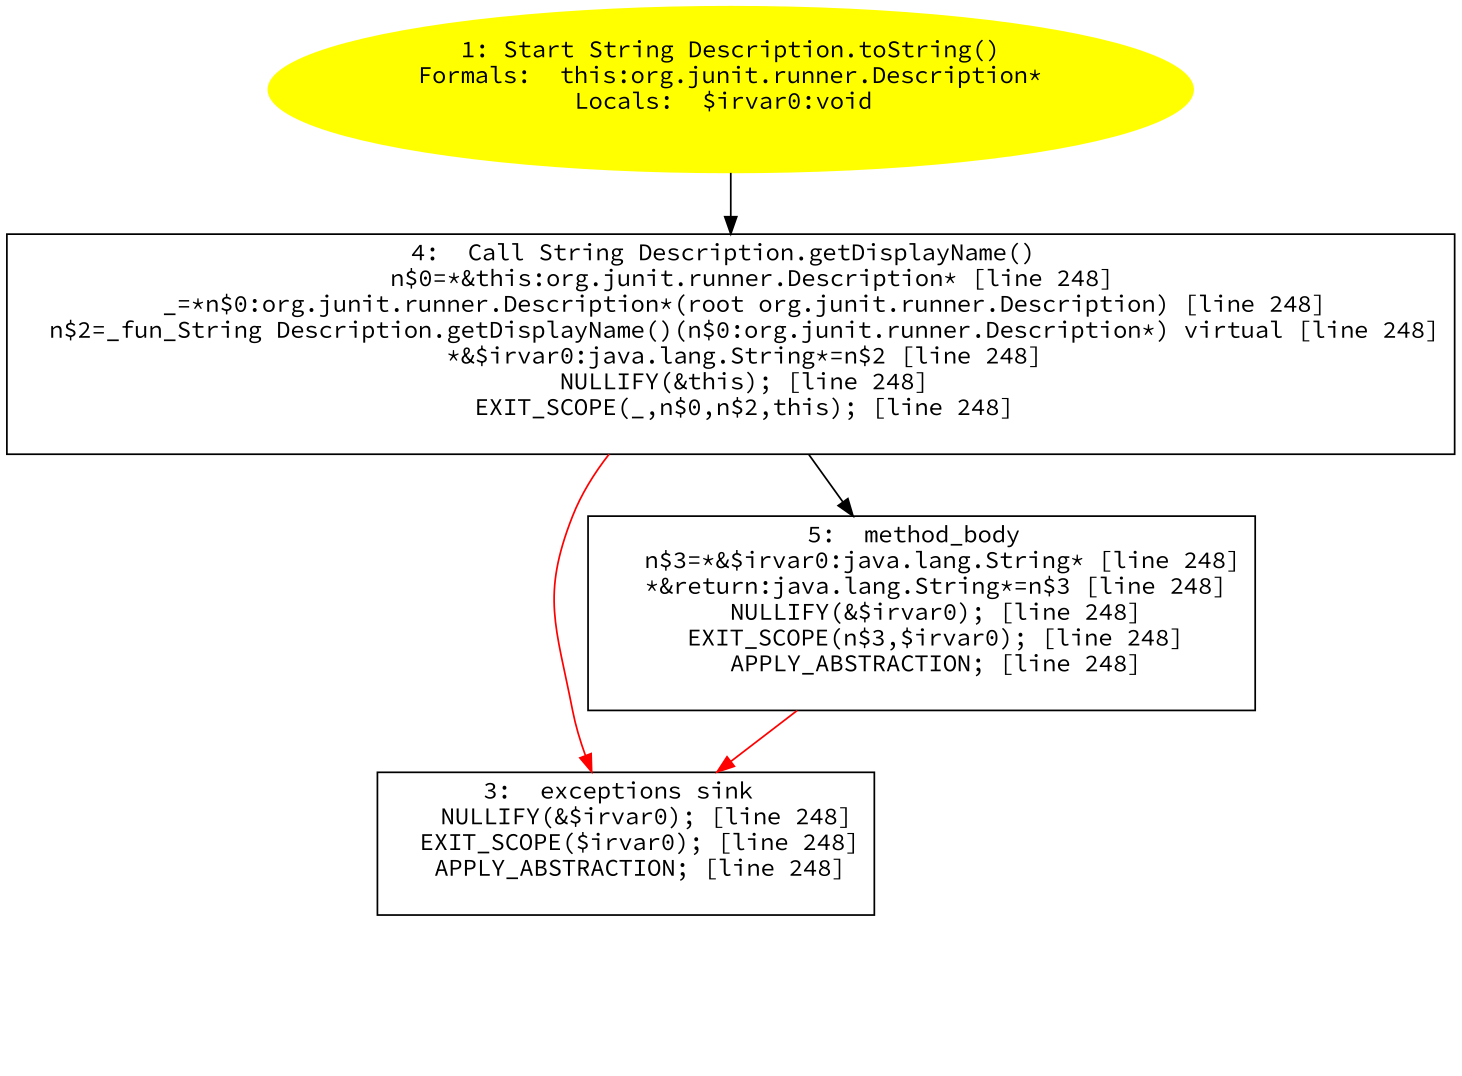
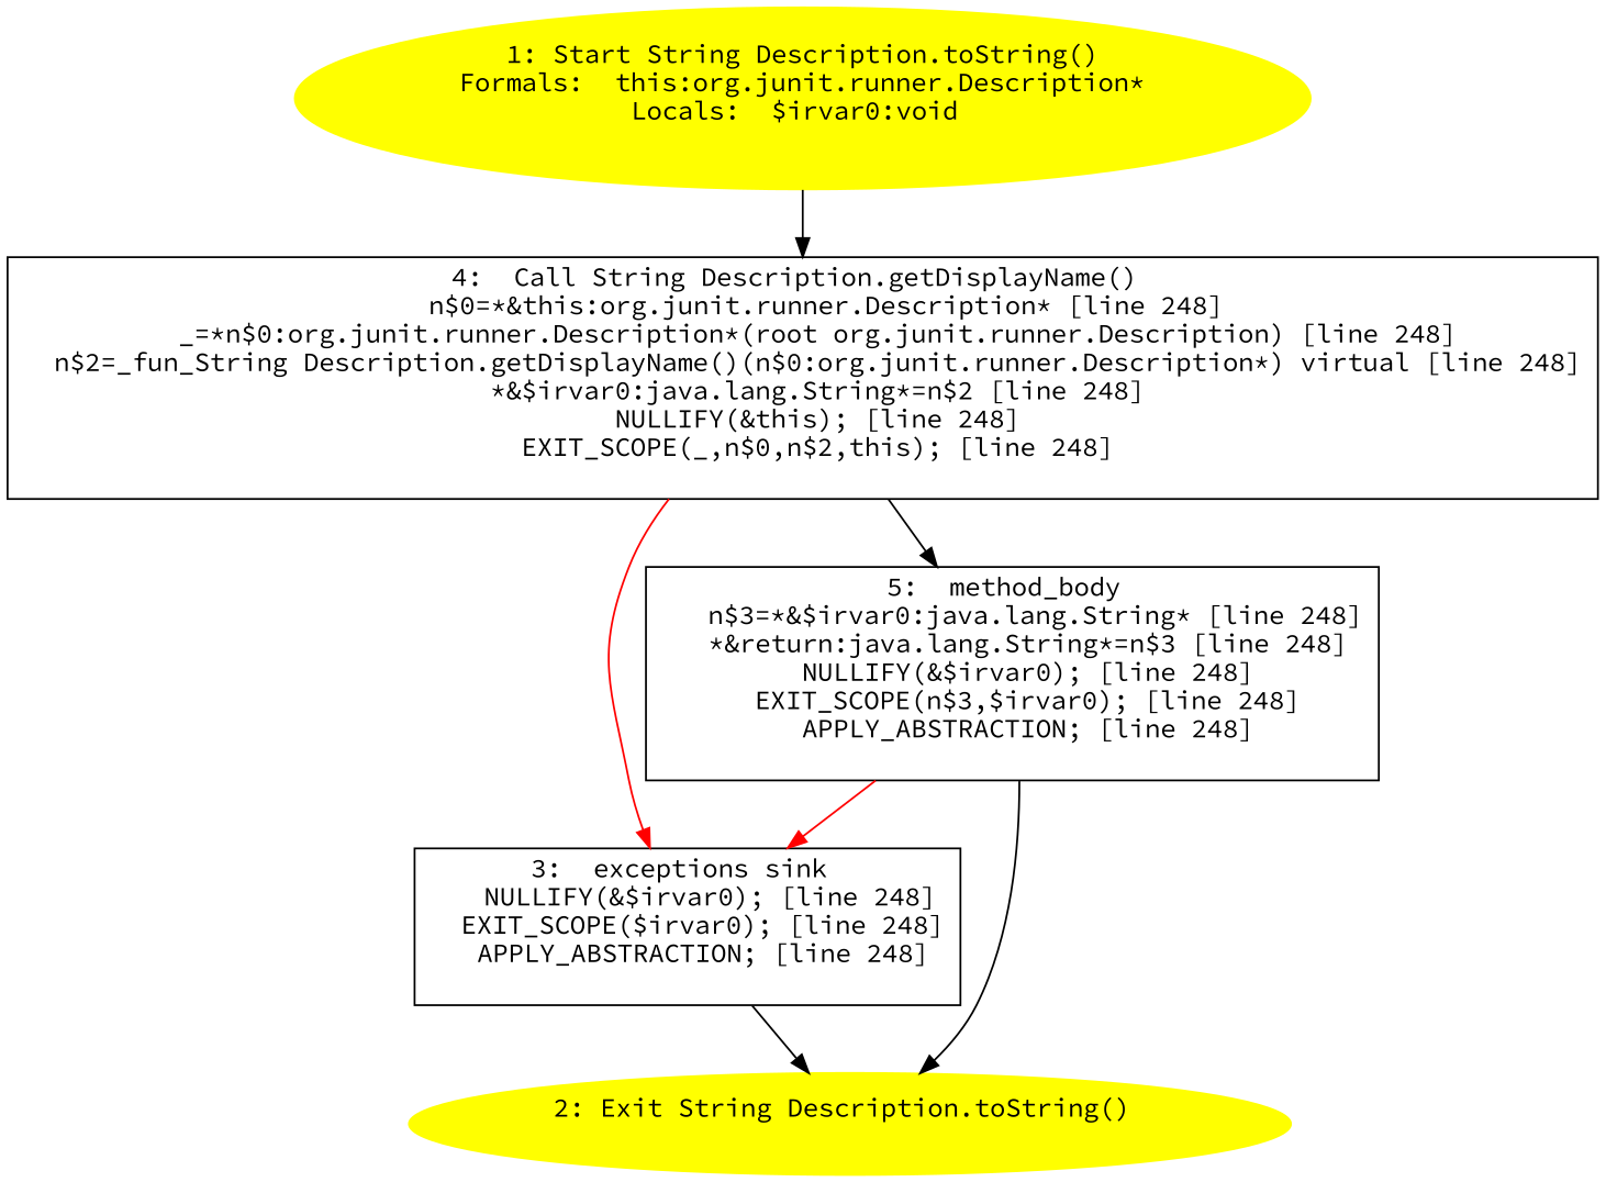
  digraph {
    fontname="Source Code Pro"
    node [fontname="Source Code Pro" shape=box]
    edge [fontname="Source Code Pro"]
    n1 [color=yellow label="1: Start String Description.toString()\nFormals:  this:org.junit.runner.Description*\nLocals:  $irvar0:void \n  " style=filled shape=""]
    n2 [label="4:  Call String Description.getDisplayName() \n   n$0=*&this:org.junit.runner.Description* [line 248]\n  _=*n$0:org.junit.runner.Description*(root org.junit.runner.Description) [line 248]\n  n$2=_fun_String Description.getDisplayName()(n$0:org.junit.runner.Description*) virtual [line 248]\n  *&$irvar0:java.lang.String*=n$2 [line 248]\n  NULLIFY(&this); [line 248]\n  EXIT_SCOPE(_,n$0,n$2,this); [line 248]\n "]
    n3 [label="3:  exceptions sink \n   NULLIFY(&$irvar0); [line 248]\n  EXIT_SCOPE($irvar0); [line 248]\n  APPLY_ABSTRACTION; [line 248]\n "]
    n4 [label="5:  method_body \n   n$3=*&$irvar0:java.lang.String* [line 248]\n  *&return:java.lang.String*=n$3 [line 248]\n  NULLIFY(&$irvar0); [line 248]\n  EXIT_SCOPE(n$3,$irvar0); [line 248]\n  APPLY_ABSTRACTION; [line 248]\n "]
+   n5 [color=yellow label="2: Exit String Description.toString() \n  " style=filled shape=""]
    n1 -> n2
    n2 -> n3 [color=red]
    n2 -> n4
+   n3 -> n5
    n4 -> n3 [color=red]
+   n4 -> n5
  }
